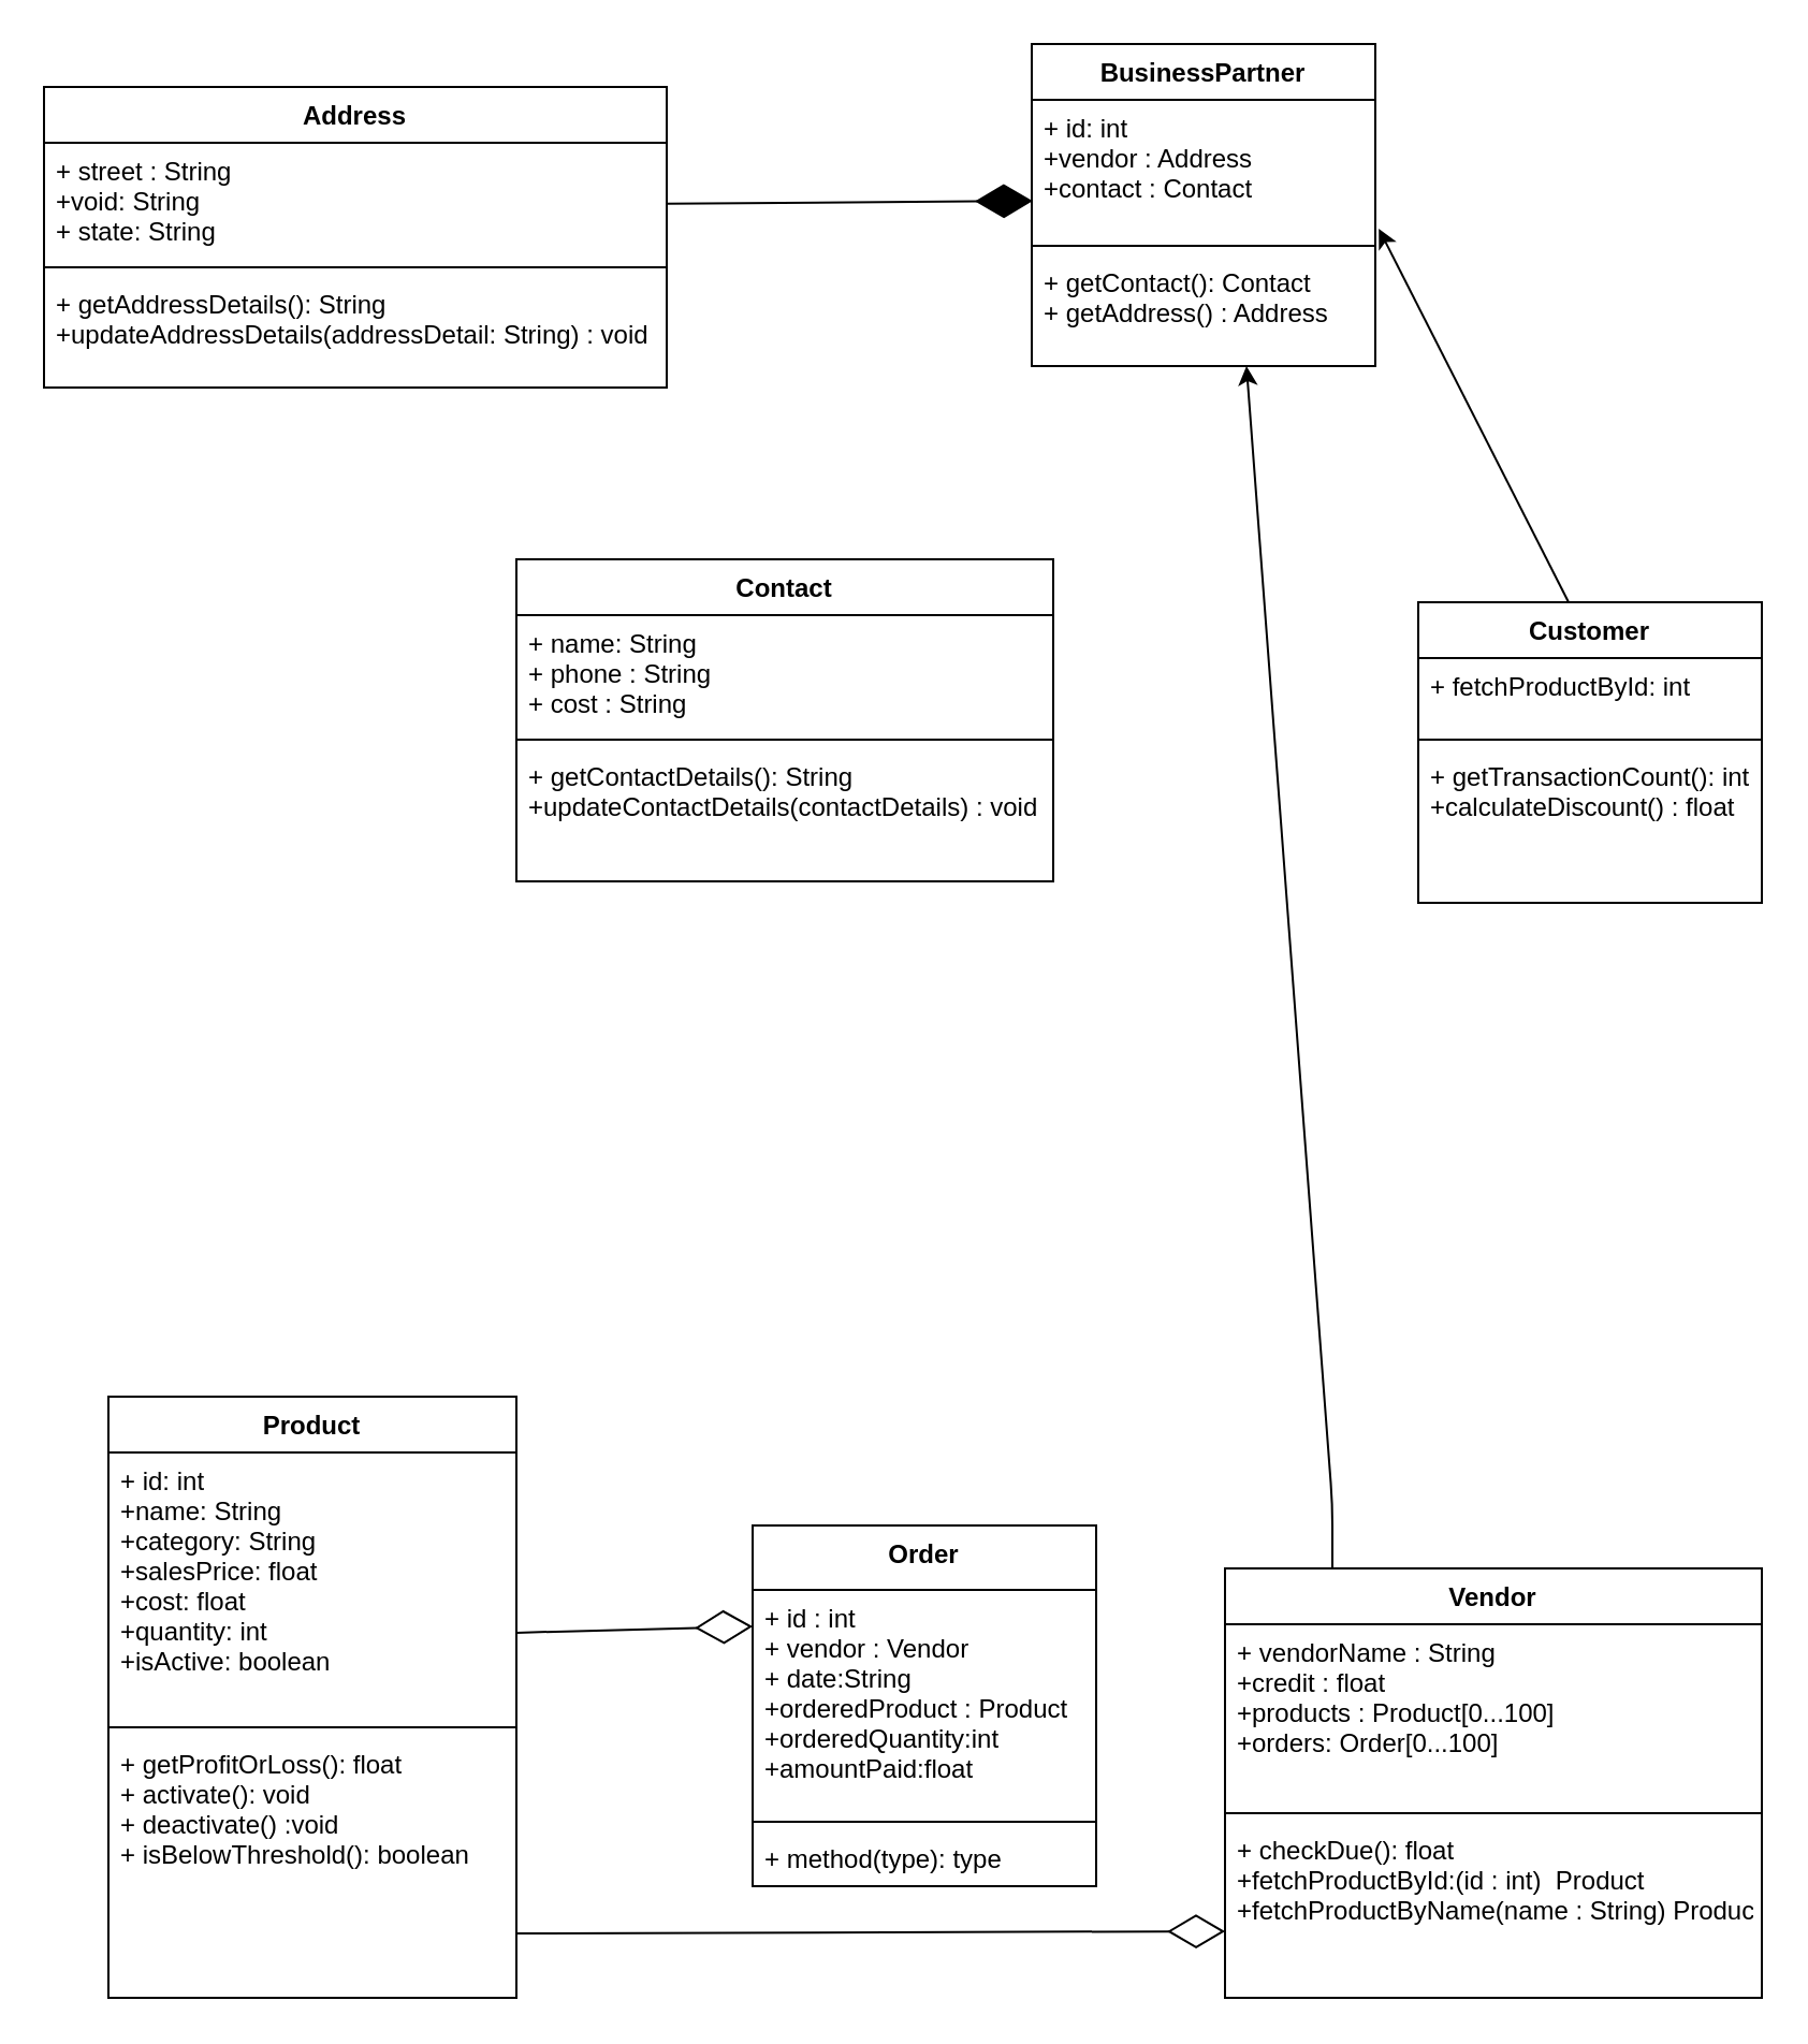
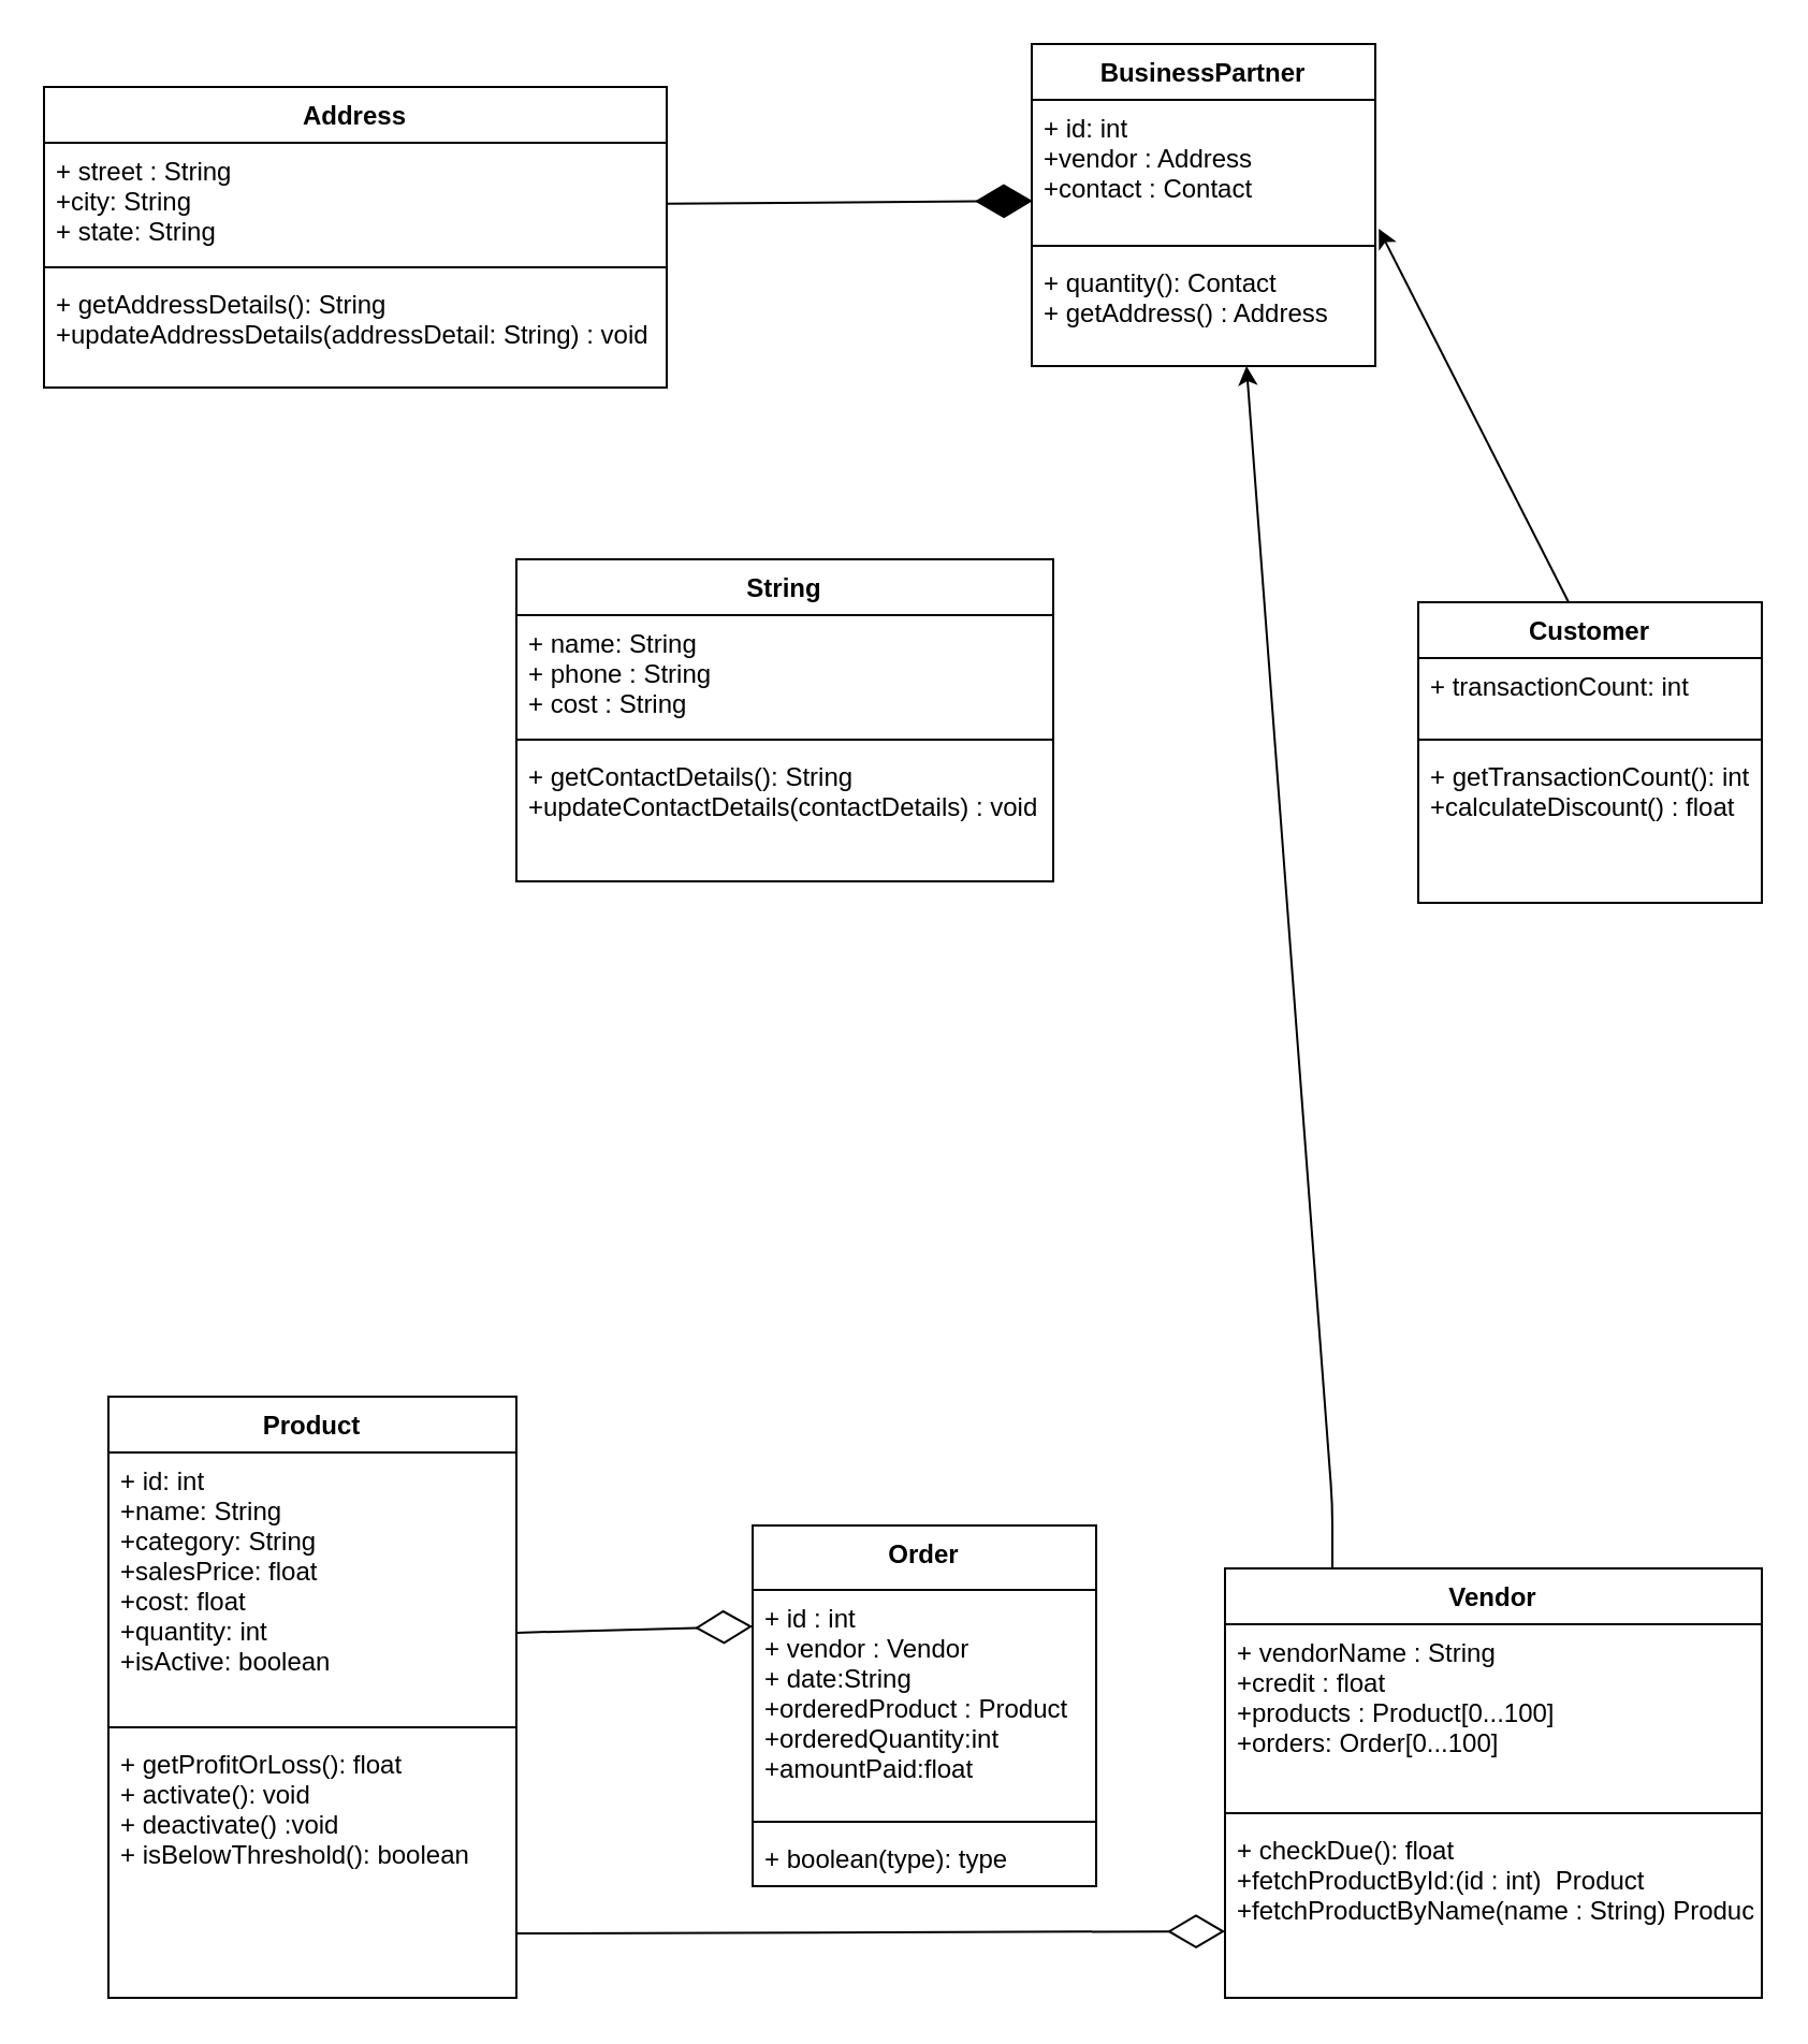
  <mxCell id="0" />
  <mxCell id="1" parent="0" />
  <mxCell id="2" value="Product" style="swimlane;fontStyle=1;align=center;verticalAlign=top;childLayout=stackLayout;horizontal=1;startSize=26;horizontalStack=0;resizeParent=1;resizeParentMax=0;resizeLast=0;collapsible=1;marginBottom=0;" vertex="1" parent="1"><mxGeometry x="50" y="650" width="190" height="280" as="geometry" /></mxCell>
  <mxCell id="3" value="+ id: int&#10;+name: String&#10;+category: String&#10;+salesPrice: float&#10;+cost: float&#10;+quantity: int&#10;+isActive: boolean" style="text;strokeColor=none;fillColor=none;align=left;verticalAlign=top;spacingLeft=4;spacingRight=4;overflow=hidden;rotatable=0;points=[[0,0.5],[1,0.5]];portConstraint=eastwest;" vertex="1" parent="2"><mxGeometry y="26" width="190" height="124" as="geometry" /></mxCell>
  <mxCell id="4" value="" style="line;strokeWidth=1;fillColor=none;align=left;verticalAlign=middle;spacingTop=-1;spacingLeft=3;spacingRight=3;rotatable=0;labelPosition=right;points=[];portConstraint=eastwest;" vertex="1" parent="2"><mxGeometry y="150" width="190" height="8" as="geometry" /></mxCell>
  <mxCell id="5" value="+ getProfitOrLoss(): float&#10;+ activate(): void&#10;+ deactivate() :void&#10;+ isBelowThreshold(): boolean" style="text;strokeColor=none;fillColor=none;align=left;verticalAlign=top;spacingLeft=4;spacingRight=4;overflow=hidden;rotatable=0;points=[[0,0.5],[1,0.5]];portConstraint=eastwest;" vertex="1" parent="2"><mxGeometry y="158" width="190" height="122" as="geometry" /></mxCell>
  <mxCell id="6" value="Order" style="swimlane;fontStyle=1;align=center;verticalAlign=top;childLayout=stackLayout;horizontal=1;startSize=30;horizontalStack=0;resizeParent=1;resizeParentMax=0;resizeLast=0;collapsible=1;marginBottom=0;" vertex="1" parent="1"><mxGeometry x="350" y="710" width="160" height="168" as="geometry" /></mxCell>
  <mxCell id="7" value="+ id : int&#10;+ vendor : Vendor&#10;+ date:String&#10;+orderedProduct : Product&#10;+orderedQuantity:int&#10;+amountPaid:float" style="text;strokeColor=none;fillColor=none;align=left;verticalAlign=top;spacingLeft=4;spacingRight=4;overflow=hidden;rotatable=0;points=[[0,0.5],[1,0.5]];portConstraint=eastwest;" vertex="1" parent="6"><mxGeometry y="30" width="160" height="104" as="geometry" /></mxCell>
  <mxCell id="8" value="" style="line;strokeWidth=1;fillColor=none;align=left;verticalAlign=middle;spacingTop=-1;spacingLeft=3;spacingRight=3;rotatable=0;labelPosition=right;points=[];portConstraint=eastwest;" vertex="1" parent="6"><mxGeometry y="134" width="160" height="8" as="geometry" /></mxCell>
- <mxCell id="9" value="+ method(type): type" style="text;strokeColor=none;fillColor=none;align=left;verticalAlign=top;spacingLeft=4;spacingRight=4;overflow=hidden;rotatable=0;points=[[0,0.5],[1,0.5]];portConstraint=eastwest;" vertex="1" parent="6"><mxGeometry y="142" width="160" height="26" as="geometry" /></mxCell>
+ <mxCell id="9" value="+ boolean(type): type" style="text;strokeColor=none;fillColor=none;align=left;verticalAlign=top;spacingLeft=4;spacingRight=4;overflow=hidden;rotatable=0;points=[[0,0.5],[1,0.5]];portConstraint=eastwest;" vertex="1" parent="6"><mxGeometry y="142" width="160" height="26" as="geometry" /></mxCell>
  <mxCell id="10" value="" style="endArrow=diamondThin;endFill=0;endSize=24;html=1;exitX=1;exitY=0.677;exitDx=0;exitDy=0;exitPerimeter=0;" edge="1" parent="1" source="3"><mxGeometry width="160" relative="1" as="geometry"><mxPoint x="250" y="620" as="sourcePoint" /><mxPoint x="350" y="757" as="targetPoint" /><Array as="points" /></mxGeometry></mxCell>
  <mxCell id="11" value="Vendor" style="swimlane;fontStyle=1;align=center;verticalAlign=top;childLayout=stackLayout;horizontal=1;startSize=26;horizontalStack=0;resizeParent=1;resizeParentMax=0;resizeLast=0;collapsible=1;marginBottom=0;" vertex="1" parent="1"><mxGeometry x="570" y="730" width="250" height="200" as="geometry" /></mxCell>
  <mxCell id="12" value="+ vendorName : String&#10;+credit : float&#10;+products : Product[0...100]&#10;+orders: Order[0...100]" style="text;strokeColor=none;fillColor=none;align=left;verticalAlign=top;spacingLeft=4;spacingRight=4;overflow=hidden;rotatable=0;points=[[0,0.5],[1,0.5]];portConstraint=eastwest;" vertex="1" parent="11"><mxGeometry y="26" width="250" height="84" as="geometry" /></mxCell>
  <mxCell id="13" value="" style="line;strokeWidth=1;fillColor=none;align=left;verticalAlign=middle;spacingTop=-1;spacingLeft=3;spacingRight=3;rotatable=0;labelPosition=right;points=[];portConstraint=eastwest;" vertex="1" parent="11"><mxGeometry y="110" width="250" height="8" as="geometry" /></mxCell>
  <mxCell id="14" value="+ checkDue(): float&#10;+fetchProductById:(id : int)  Product&#10;+fetchProductByName(name : String) Product" style="text;strokeColor=none;fillColor=none;align=left;verticalAlign=top;spacingLeft=4;spacingRight=4;overflow=hidden;rotatable=0;points=[[0,0.5],[1,0.5]];portConstraint=eastwest;" vertex="1" parent="11"><mxGeometry y="118" width="250" height="82" as="geometry" /></mxCell>
  <mxCell id="15" value="" style="endArrow=diamondThin;endFill=0;endSize=24;html=1;entryX=0;entryY=0.622;entryDx=0;entryDy=0;entryPerimeter=0;" edge="1" parent="1" target="14"><mxGeometry width="160" relative="1" as="geometry"><mxPoint x="240" y="900" as="sourcePoint" /><mxPoint x="560" y="898" as="targetPoint" /></mxGeometry></mxCell>
  <mxCell id="16" value="Address" style="swimlane;fontStyle=1;align=center;verticalAlign=top;childLayout=stackLayout;horizontal=1;startSize=26;horizontalStack=0;resizeParent=1;resizeParentMax=0;resizeLast=0;collapsible=1;marginBottom=0;" vertex="1" parent="1"><mxGeometry x="20" y="40" width="290" height="140" as="geometry" /></mxCell>
- <mxCell id="17" value="+ street : String&#10;+void: String&#10;+ state: String" style="text;strokeColor=none;fillColor=none;align=left;verticalAlign=top;spacingLeft=4;spacingRight=4;overflow=hidden;rotatable=0;points=[[0,0.5],[1,0.5]];portConstraint=eastwest;" vertex="1" parent="16"><mxGeometry y="26" width="290" height="54" as="geometry" /></mxCell>
+ <mxCell id="17" value="+ street : String&#10;+city: String&#10;+ state: String" style="text;strokeColor=none;fillColor=none;align=left;verticalAlign=top;spacingLeft=4;spacingRight=4;overflow=hidden;rotatable=0;points=[[0,0.5],[1,0.5]];portConstraint=eastwest;" vertex="1" parent="16"><mxGeometry y="26" width="290" height="54" as="geometry" /></mxCell>
  <mxCell id="18" value="" style="line;strokeWidth=1;fillColor=none;align=left;verticalAlign=middle;spacingTop=-1;spacingLeft=3;spacingRight=3;rotatable=0;labelPosition=right;points=[];portConstraint=eastwest;" vertex="1" parent="16"><mxGeometry y="80" width="290" height="8" as="geometry" /></mxCell>
  <mxCell id="19" value="+ getAddressDetails(): String&#10;+updateAddressDetails(addressDetail: String) : void" style="text;strokeColor=none;fillColor=none;align=left;verticalAlign=top;spacingLeft=4;spacingRight=4;overflow=hidden;rotatable=0;points=[[0,0.5],[1,0.5]];portConstraint=eastwest;" vertex="1" parent="16"><mxGeometry y="88" width="290" height="52" as="geometry" /></mxCell>
  <mxCell id="20" value="BusinessPartner" style="swimlane;fontStyle=1;align=center;verticalAlign=top;childLayout=stackLayout;horizontal=1;startSize=26;horizontalStack=0;resizeParent=1;resizeParentMax=0;resizeLast=0;collapsible=1;marginBottom=0;" vertex="1" parent="1"><mxGeometry x="480" y="20" width="160" height="150" as="geometry" /></mxCell>
  <mxCell id="21" value="+ id: int&#10;+vendor : Address&#10;+contact : Contact" style="text;strokeColor=none;fillColor=none;align=left;verticalAlign=top;spacingLeft=4;spacingRight=4;overflow=hidden;rotatable=0;points=[[0,0.5],[1,0.5]];portConstraint=eastwest;" vertex="1" parent="20"><mxGeometry y="26" width="160" height="64" as="geometry" /></mxCell>
  <mxCell id="22" value="" style="line;strokeWidth=1;fillColor=none;align=left;verticalAlign=middle;spacingTop=-1;spacingLeft=3;spacingRight=3;rotatable=0;labelPosition=right;points=[];portConstraint=eastwest;" vertex="1" parent="20"><mxGeometry y="90" width="160" height="8" as="geometry" /></mxCell>
- <mxCell id="23" value="+ getContact(): Contact&#10;+ getAddress() : Address" style="text;strokeColor=none;fillColor=none;align=left;verticalAlign=top;spacingLeft=4;spacingRight=4;overflow=hidden;rotatable=0;points=[[0,0.5],[1,0.5]];portConstraint=eastwest;" vertex="1" parent="20"><mxGeometry y="98" width="160" height="52" as="geometry" /></mxCell>
- <mxCell id="24" value="Contact" style="swimlane;fontStyle=1;align=center;verticalAlign=top;childLayout=stackLayout;horizontal=1;startSize=26;horizontalStack=0;resizeParent=1;resizeParentMax=0;resizeLast=0;collapsible=1;marginBottom=0;" vertex="1" parent="1"><mxGeometry x="240" y="260" width="250" height="150" as="geometry" /></mxCell>
+ <mxCell id="23" value="+ quantity(): Contact&#10;+ getAddress() : Address" style="text;strokeColor=none;fillColor=none;align=left;verticalAlign=top;spacingLeft=4;spacingRight=4;overflow=hidden;rotatable=0;points=[[0,0.5],[1,0.5]];portConstraint=eastwest;" vertex="1" parent="20"><mxGeometry y="98" width="160" height="52" as="geometry" /></mxCell>
+ <mxCell id="24" value="String" style="swimlane;fontStyle=1;align=center;verticalAlign=top;childLayout=stackLayout;horizontal=1;startSize=26;horizontalStack=0;resizeParent=1;resizeParentMax=0;resizeLast=0;collapsible=1;marginBottom=0;" vertex="1" parent="1"><mxGeometry x="240" y="260" width="250" height="150" as="geometry" /></mxCell>
  <mxCell id="25" value="+ name: String&#10;+ phone : String&#10;+ cost : String" style="text;strokeColor=none;fillColor=none;align=left;verticalAlign=top;spacingLeft=4;spacingRight=4;overflow=hidden;rotatable=0;points=[[0,0.5],[1,0.5]];portConstraint=eastwest;" vertex="1" parent="24"><mxGeometry y="26" width="250" height="54" as="geometry" /></mxCell>
  <mxCell id="26" value="" style="line;strokeWidth=1;fillColor=none;align=left;verticalAlign=middle;spacingTop=-1;spacingLeft=3;spacingRight=3;rotatable=0;labelPosition=right;points=[];portConstraint=eastwest;" vertex="1" parent="24"><mxGeometry y="80" width="250" height="8" as="geometry" /></mxCell>
  <mxCell id="27" value="+ getContactDetails(): String&#10;+updateContactDetails(contactDetails) : void" style="text;strokeColor=none;fillColor=none;align=left;verticalAlign=top;spacingLeft=4;spacingRight=4;overflow=hidden;rotatable=0;points=[[0,0.5],[1,0.5]];portConstraint=eastwest;" vertex="1" parent="24"><mxGeometry y="88" width="250" height="62" as="geometry" /></mxCell>
  <mxCell id="28" value="Customer" style="swimlane;fontStyle=1;align=center;verticalAlign=top;childLayout=stackLayout;horizontal=1;startSize=26;horizontalStack=0;resizeParent=1;resizeParentMax=0;resizeLast=0;collapsible=1;marginBottom=0;" vertex="1" parent="1"><mxGeometry x="660" y="280" width="160" height="140" as="geometry" /></mxCell>
- <mxCell id="29" value="+ fetchProductById: int&#10;" style="text;strokeColor=none;fillColor=none;align=left;verticalAlign=top;spacingLeft=4;spacingRight=4;overflow=hidden;rotatable=0;points=[[0,0.5],[1,0.5]];portConstraint=eastwest;" vertex="1" parent="28"><mxGeometry y="26" width="160" height="34" as="geometry" /></mxCell>
+ <mxCell id="29" value="+ transactionCount: int&#10;" style="text;strokeColor=none;fillColor=none;align=left;verticalAlign=top;spacingLeft=4;spacingRight=4;overflow=hidden;rotatable=0;points=[[0,0.5],[1,0.5]];portConstraint=eastwest;" vertex="1" parent="28"><mxGeometry y="26" width="160" height="34" as="geometry" /></mxCell>
  <mxCell id="30" value="" style="line;strokeWidth=1;fillColor=none;align=left;verticalAlign=middle;spacingTop=-1;spacingLeft=3;spacingRight=3;rotatable=0;labelPosition=right;points=[];portConstraint=eastwest;" vertex="1" parent="28"><mxGeometry y="60" width="160" height="8" as="geometry" /></mxCell>
  <mxCell id="31" value="+ getTransactionCount(): int&#10;+calculateDiscount() : float" style="text;strokeColor=none;fillColor=none;align=left;verticalAlign=top;spacingLeft=4;spacingRight=4;overflow=hidden;rotatable=0;points=[[0,0.5],[1,0.5]];portConstraint=eastwest;" vertex="1" parent="28"><mxGeometry y="68" width="160" height="72" as="geometry" /></mxCell>
  <mxCell id="32" value="" style="endArrow=diamondThin;endFill=1;endSize=24;html=1;entryX=0.003;entryY=0.736;entryDx=0;entryDy=0;entryPerimeter=0;" edge="1" parent="1" target="21"><mxGeometry width="160" relative="1" as="geometry"><mxPoint x="310" y="94.41" as="sourcePoint" /><mxPoint x="470" y="94.41" as="targetPoint" /></mxGeometry></mxCell>
  <mxCell id="33" value="" style="endArrow=classic;html=1;entryX=0.625;entryY=1;entryDx=0;entryDy=0;entryPerimeter=0;" edge="1" parent="1" target="23"><mxGeometry width="50" height="50" relative="1" as="geometry"><mxPoint x="620" y="730" as="sourcePoint" /><mxPoint x="670" y="680" as="targetPoint" /><Array as="points"><mxPoint x="620" y="700" /></Array></mxGeometry></mxCell>
  <mxCell id="34" value="" style="endArrow=classic;html=1;entryX=1.01;entryY=0.938;entryDx=0;entryDy=0;entryPerimeter=0;" edge="1" parent="1" target="21"><mxGeometry width="50" height="50" relative="1" as="geometry"><mxPoint x="730" y="280" as="sourcePoint" /><mxPoint x="780" y="230" as="targetPoint" /></mxGeometry></mxCell>
